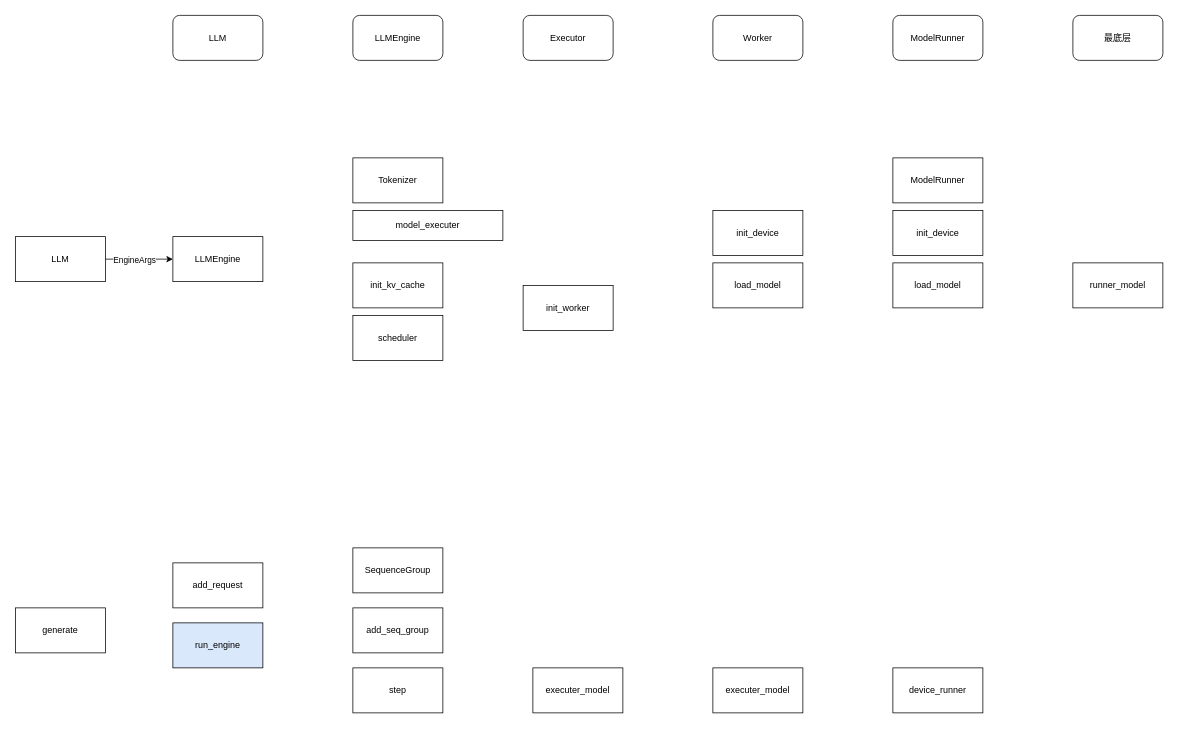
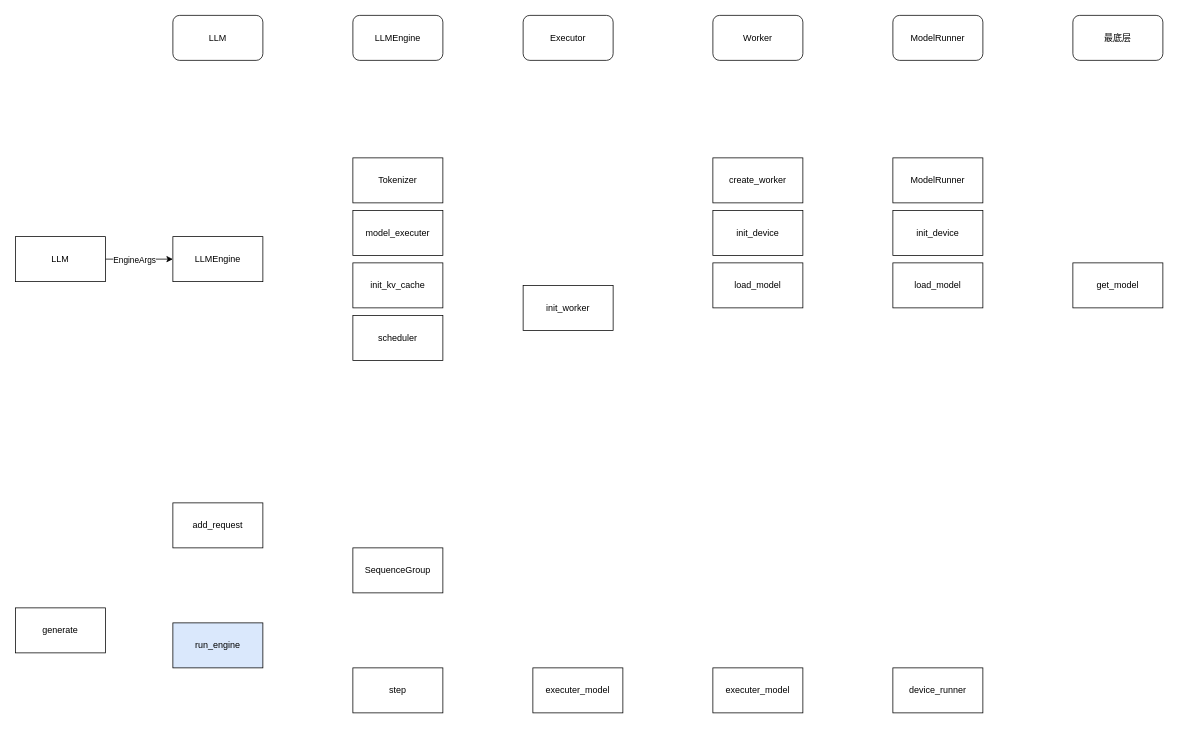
  <mxCell id="0" />
  <mxCell id="1" parent="0" />
  <mxCell id="2" style="edgeStyle=orthogonalEdgeStyle;rounded=0;orthogonalLoop=1;jettySize=auto;html=1;exitX=1;exitY=0.5;exitDx=0;exitDy=0;entryX=0;entryY=0.5;entryDx=0;entryDy=0;" edge="1" parent="1" source="4" target="9"><mxGeometry relative="1" as="geometry" /></mxCell>
  <mxCell id="3" value="EngineArgs" style="edgeLabel;html=1;align=center;verticalAlign=middle;resizable=0;points=[];" vertex="1" connectable="0" parent="2"><mxGeometry x="-0.161" relative="1" as="geometry"><mxPoint as="offset" /></mxGeometry></mxCell>
  <mxCell id="4" value="LLM" style="rounded=0;whiteSpace=wrap;html=1;" vertex="1" parent="1"><mxGeometry x="20" y="315" width="120" height="60" as="geometry" /></mxCell>
  <mxCell id="5" value="LLM" style="rounded=1;whiteSpace=wrap;html=1;" vertex="1" parent="1"><mxGeometry x="230" y="20" width="120" height="60" as="geometry" /></mxCell>
  <mxCell id="6" value="LLMEngine" style="rounded=1;whiteSpace=wrap;html=1;" vertex="1" parent="1"><mxGeometry x="470" y="20" width="120" height="60" as="geometry" /></mxCell>
  <mxCell id="7" value="Executor" style="rounded=1;whiteSpace=wrap;html=1;" vertex="1" parent="1"><mxGeometry x="697" y="20" width="120" height="60" as="geometry" /></mxCell>
  <mxCell id="8" value="Worker" style="rounded=1;whiteSpace=wrap;html=1;" vertex="1" parent="1"><mxGeometry x="950" y="20" width="120" height="60" as="geometry" /></mxCell>
  <mxCell id="9" value="LLMEngine" style="rounded=0;whiteSpace=wrap;html=1;" vertex="1" parent="1"><mxGeometry x="230" y="315" width="120" height="60" as="geometry" /></mxCell>
  <mxCell id="10" value="Tokenizer" style="rounded=0;whiteSpace=wrap;html=1;" vertex="1" parent="1"><mxGeometry x="470" y="210" width="120" height="60" as="geometry" /></mxCell>
- <mxCell id="11" value="model_executer" style="rounded=0;whiteSpace=wrap;html=1;" vertex="1" parent="1"><mxGeometry x="470" y="280" width="200" height="40" as="geometry" /></mxCell>
+ <mxCell id="11" value="model_executer" style="rounded=0;whiteSpace=wrap;html=1;" vertex="1" parent="1"><mxGeometry x="470" y="280" width="120" height="60" as="geometry" /></mxCell>
  <mxCell id="12" value="init_kv_cache" style="rounded=0;whiteSpace=wrap;html=1;" vertex="1" parent="1"><mxGeometry x="470" y="350" width="120" height="60" as="geometry" /></mxCell>
  <mxCell id="13" value="scheduler" style="rounded=0;whiteSpace=wrap;html=1;" vertex="1" parent="1"><mxGeometry x="470" y="420" width="120" height="60" as="geometry" /></mxCell>
  <mxCell id="14" value="init_worker" style="rounded=0;whiteSpace=wrap;html=1;" vertex="1" parent="1"><mxGeometry x="697" y="380" width="120" height="60" as="geometry" /></mxCell>
+ <mxCell id="15" value="create_worker" style="rounded=0;whiteSpace=wrap;html=1;" vertex="1" parent="1"><mxGeometry x="950" y="210" width="120" height="60" as="geometry" /></mxCell>
  <mxCell id="16" value="init_device" style="rounded=0;whiteSpace=wrap;html=1;" vertex="1" parent="1"><mxGeometry x="950" y="280" width="120" height="60" as="geometry" /></mxCell>
  <mxCell id="17" value="load_model" style="rounded=0;whiteSpace=wrap;html=1;" vertex="1" parent="1"><mxGeometry x="950" y="350" width="120" height="60" as="geometry" /></mxCell>
  <mxCell id="18" value="ModelRunner" style="rounded=1;whiteSpace=wrap;html=1;" vertex="1" parent="1"><mxGeometry x="1190" y="20" width="120" height="60" as="geometry" /></mxCell>
  <mxCell id="19" value="load_model" style="rounded=0;whiteSpace=wrap;html=1;" vertex="1" parent="1"><mxGeometry x="1190" y="350" width="120" height="60" as="geometry" /></mxCell>
  <mxCell id="20" value="ModelRunner" style="rounded=0;whiteSpace=wrap;html=1;" vertex="1" parent="1"><mxGeometry x="1190" y="210" width="120" height="60" as="geometry" /></mxCell>
- <mxCell id="21" value="runner_model" style="rounded=0;whiteSpace=wrap;html=1;" vertex="1" parent="1"><mxGeometry x="1430" y="350" width="120" height="60" as="geometry" /></mxCell>
+ <mxCell id="21" value="get_model" style="rounded=0;whiteSpace=wrap;html=1;" vertex="1" parent="1"><mxGeometry x="1430" y="350" width="120" height="60" as="geometry" /></mxCell>
  <mxCell id="22" value="init_device" style="rounded=0;whiteSpace=wrap;html=1;" vertex="1" parent="1"><mxGeometry x="1190" y="280" width="120" height="60" as="geometry" /></mxCell>
  <mxCell id="23" value="最底层" style="rounded=1;whiteSpace=wrap;html=1;" vertex="1" parent="1"><mxGeometry x="1430" y="20" width="120" height="60" as="geometry" /></mxCell>
  <mxCell id="24" value="generate" style="rounded=0;whiteSpace=wrap;html=1;" vertex="1" parent="1"><mxGeometry x="20" y="810" width="120" height="60" as="geometry" /></mxCell>
- <mxCell id="25" value="add_request" style="rounded=0;whiteSpace=wrap;html=1;" vertex="1" parent="1"><mxGeometry x="230" y="750" width="120" height="60" as="geometry" /></mxCell>
+ <mxCell id="25" value="add_request" style="rounded=0;whiteSpace=wrap;html=1;" vertex="1" parent="1"><mxGeometry x="230" y="670" width="120" height="60" as="geometry" /></mxCell>
  <mxCell id="26" value="run_engine" style="rounded=0;whiteSpace=wrap;html=1;fillColor=#dae8fc;" vertex="1" parent="1"><mxGeometry x="230" y="830" width="120" height="60" as="geometry" /></mxCell>
  <mxCell id="27" value="SequenceGroup" style="rounded=0;whiteSpace=wrap;html=1;" vertex="1" parent="1"><mxGeometry x="470" y="730" width="120" height="60" as="geometry" /></mxCell>
- <mxCell id="28" value="add_seq_group" style="rounded=0;whiteSpace=wrap;html=1;" vertex="1" parent="1"><mxGeometry x="470" y="810" width="120" height="60" as="geometry" /></mxCell>
  <mxCell id="29" value="step" style="rounded=0;whiteSpace=wrap;html=1;" vertex="1" parent="1"><mxGeometry x="470" y="890" width="120" height="60" as="geometry" /></mxCell>
  <mxCell id="30" value="executer_model" style="rounded=0;whiteSpace=wrap;html=1;" vertex="1" parent="1"><mxGeometry x="710" y="890" width="120" height="60" as="geometry" /></mxCell>
  <mxCell id="31" value="executer_model" style="rounded=0;whiteSpace=wrap;html=1;" vertex="1" parent="1"><mxGeometry x="950" y="890" width="120" height="60" as="geometry" /></mxCell>
  <mxCell id="32" value="device_runner" style="rounded=0;whiteSpace=wrap;html=1;" vertex="1" parent="1"><mxGeometry x="1190" y="890" width="120" height="60" as="geometry" /></mxCell>
